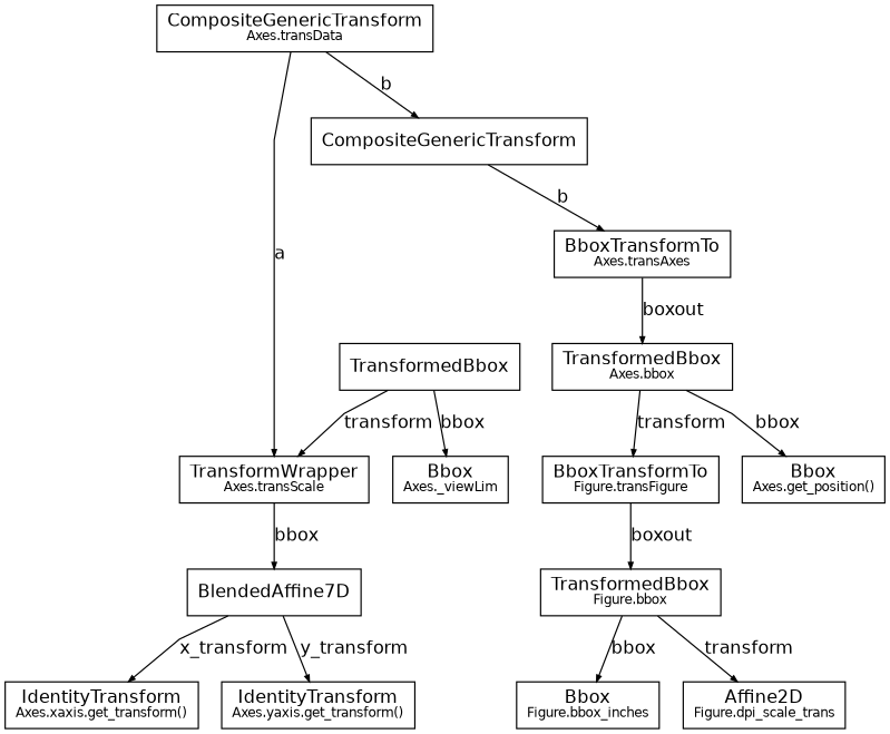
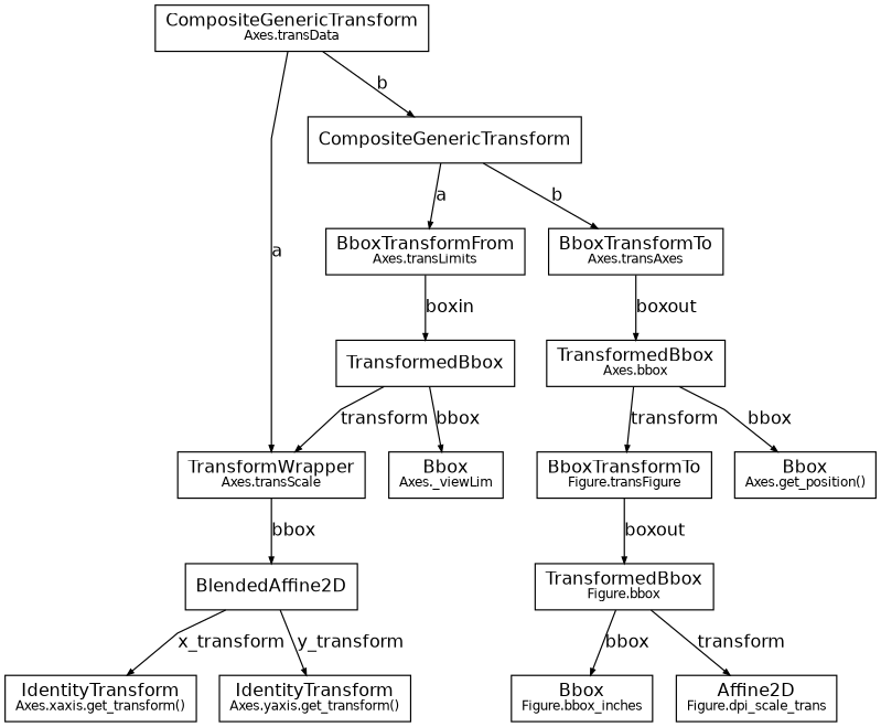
  digraph {
    splines=polyline
    node [fontname="DejaVu Sans, Vera Sans, Liberation Sans, Arial, Helvetica, sans" shape=box]
    edge [arrowsize=0.5 fontname="DejaVu Sans, Vera Sans, Liberation Sans, Arial, Helvetica, sans"]
    n1 [label=<TransformedBbox<BR/><FONT POINT-SIZE="10">Axes.bbox</FONT>>]
    n2 [label=<Bbox<BR/><FONT POINT-SIZE="10">Axes.get_position()</FONT>>]
    n3 [label=<BboxTransformTo<BR/><FONT POINT-SIZE="10">Figure.transFigure</FONT>>]
    n4 [label=<TransformedBbox<BR/><FONT POINT-SIZE="10">Figure.bbox</FONT>>]
    n5 [label=<BboxTransformTo<BR/><FONT POINT-SIZE="10">Axes.transAxes</FONT>>]
    n6 [label=<CompositeGenericTransform<BR/><FONT                POINT-SIZE="10">Axes.transData</FONT>>]
    n7 [label=<TransformWrapper<BR/><FONT POINT-SIZE="10">Axes.transScale</FONT>>]
    n8 [label=CompositeGenericTransform]
-   n9 [label=BlendedAffine7D]
+   n9 [label=BlendedAffine2D]
+   n10 [label=<BboxTransformFrom<BR/><FONT POINT-SIZE="10">Axes.transLimits</FONT>>]
    n11 [label=TransformedBbox]
    n12 [label=<Bbox<BR/><FONT POINT-SIZE="10">Axes._viewLim</FONT>>]
    n13 [label=<IdentityTransform<BR/><FONT                POINT-SIZE="10">Axes.xaxis.get_transform()</FONT>>]
    n14 [label=<IdentityTransform<BR/><FONT                POINT-SIZE="10">Axes.yaxis.get_transform()</FONT>>]
    n15 [label=<Bbox<BR/><FONT POINT-SIZE="10">Figure.bbox_inches</FONT>>]
    n16 [label=<Affine2D<BR/><FONT POINT-SIZE="10">Figure.dpi_scale_trans</FONT>>]
    n1 -> n2 [label=bbox]
    n1 -> n3 [label=transform]
    n3 -> n4 [label=boxout]
    n4 -> n15 [label=bbox]
    n4 -> n16 [label=transform]
    n5 -> n1 [label=boxout]
    n6 -> n7 [label=a labelangle=90]
    n6 -> n8 [label=b]
    n7 -> n9 [label=bbox]
    n8 -> n5 [label=b]
+   n8 -> n10 [label=a]
    n9 -> n13 [label=x_transform]
    n9 -> n14 [label=y_transform]
+   n10 -> n11 [label=boxin]
    n11 -> n7 [label=transform]
    n11 -> n12 [label=bbox]
  }
